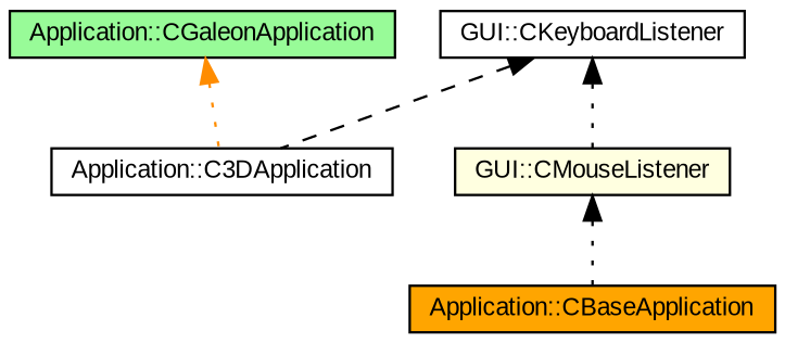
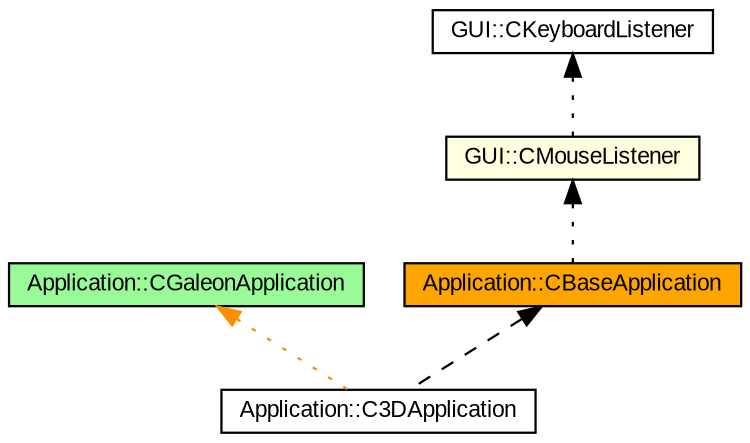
  digraph {
    fontname="Liberation Sans"
    node [color=black fillcolor=white fontname="Liberation Sans" fontsize=10 shape=record style=filled]
    edge [color=black dir=back fontname="Liberation Sans" fontsize=10 labelfontname=FreeSans labelfontsize=10 style=dotted]
    n1 [fillcolor=orange fontcolor=black height=0.2 label="Application::CBaseApplication" width=0.4]
    n2 [height=0.2 label="Application::C3DApplication" width=0.4]
    n3 [height=0.2 label="GUI::CKeyboardListener" width=0.4]
    n4 [fillcolor=lightyellow height=0.2 label="GUI::CMouseListener" width=0.4]
    n5 [fillcolor=palegreen height=0.2 label="Application::CGaleonApplication" width=0.4]
-   n3 -> n2 [style=dashed]
+   n1 -> n2 [style=dashed]
    n3 -> n4
    n4 -> n1
    n5 -> n2 [color=darkorange]
  }
